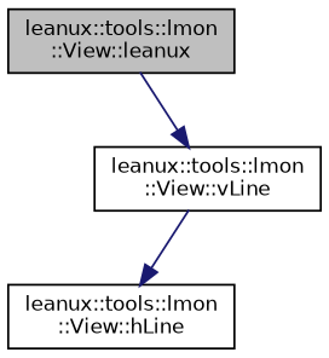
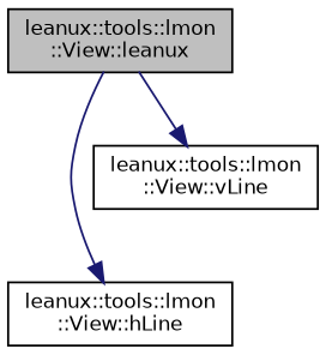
  digraph {
    rankdir=TB
    node [color=black fontname=Helvetica fontsize=10 shape=record]
    edge [color=midnightblue fontname=Helvetica fontsize=10 labelfontname=Helvetica labelfontsize=10 style=solid]
    n1 [fillcolor=grey75 fontcolor=black height=0.2 label="leanux::tools::lmon\l::View::leanux" style=filled width=0.4]
    n2 [height=0.2 label="leanux::tools::lmon\l::View::hLine" width=0.4]
    n3 [height=0.2 label="leanux::tools::lmon\l::View::vLine" width=0.4]
-   n3 -> n2
+   n1 -> n2
    n1 -> n3
  }
